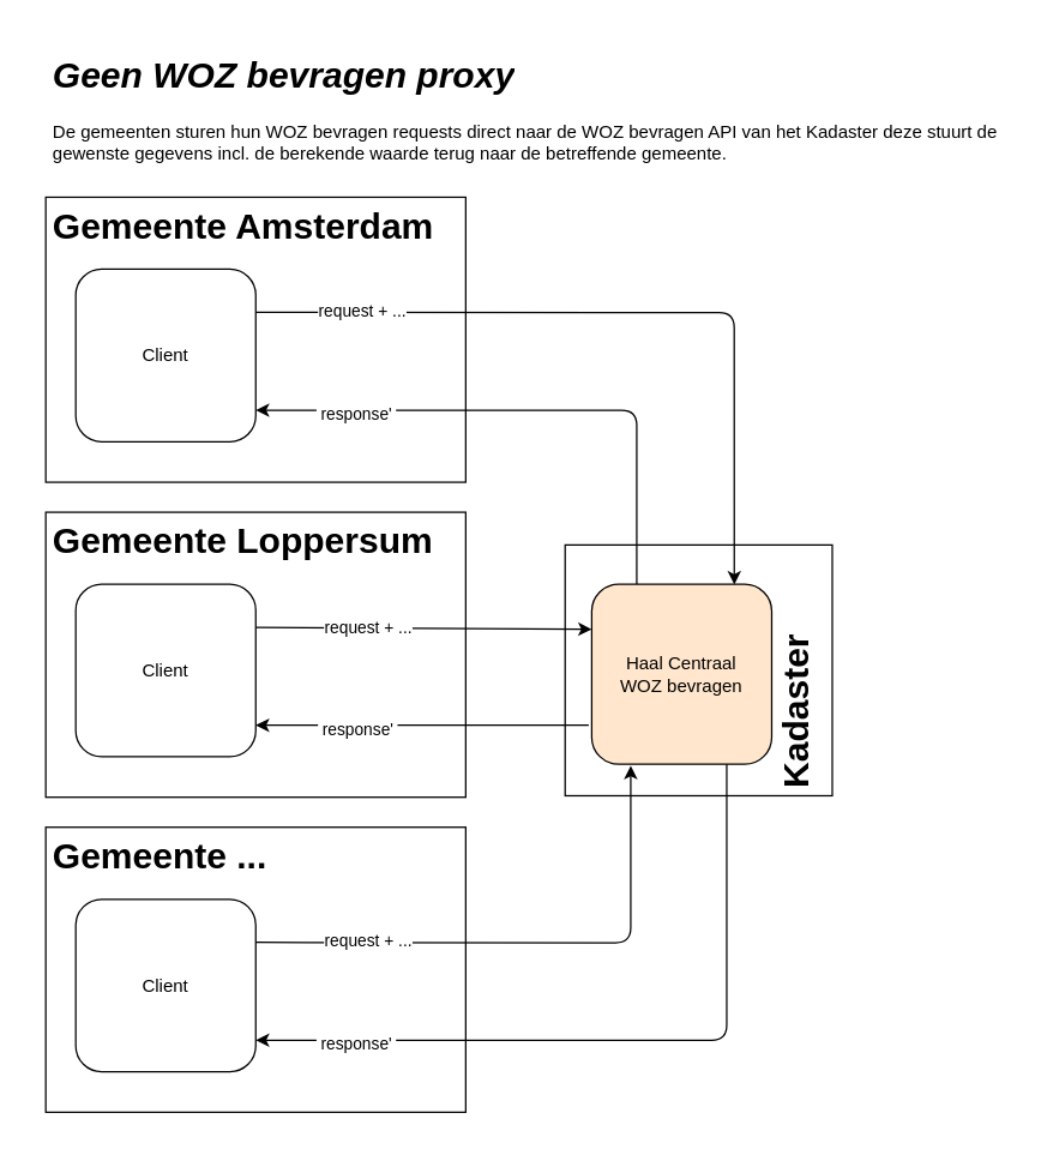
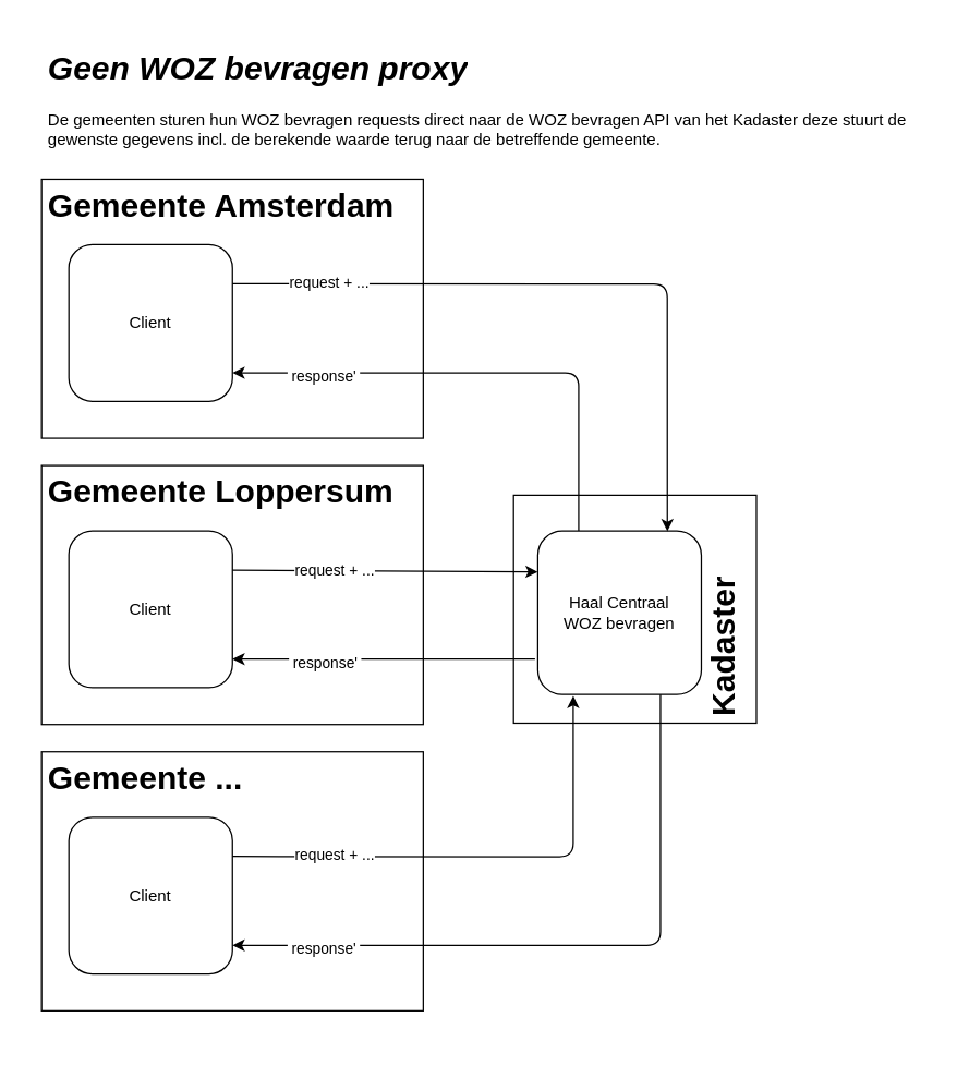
  <mxCell id="0" />
  <mxCell id="1" parent="0" />
  <mxCell id="2" value="" style="rounded=0;whiteSpace=wrap;html=1;strokeColor=none;" parent="1" vertex="1"><mxGeometry x="20" y="20" width="660" height="740" as="geometry" /></mxCell>
  <mxCell id="3" value="&lt;h1&gt;Gemeente ...&lt;br&gt;&lt;/h1&gt;" style="text;html=1;spacing=5;spacingTop=-20;whiteSpace=wrap;overflow=hidden;rounded=0;labelBorderColor=none;strokeColor=#000000;" parent="1" vertex="1"><mxGeometry x="30" y="551" width="280" height="190" as="geometry" /></mxCell>
  <mxCell id="4" value="&lt;h1&gt;Gemeente Amsterdam&lt;br&gt;&lt;/h1&gt;" style="text;html=1;spacing=5;spacingTop=-20;whiteSpace=wrap;overflow=hidden;rounded=0;labelBorderColor=none;strokeColor=#000000;" parent="1" vertex="1"><mxGeometry x="30" y="131" width="280" height="190" as="geometry" /></mxCell>
  <mxCell id="5" value="&lt;h1&gt;&lt;br&gt;&lt;/h1&gt;&lt;h1&gt;&lt;br&gt;&lt;/h1&gt;&lt;h1&gt;&lt;br&gt;&lt;/h1&gt;&lt;h1&gt;Kadaster&lt;/h1&gt;" style="text;html=1;fillColor=none;spacing=5;spacingTop=-20;whiteSpace=wrap;overflow=hidden;rounded=0;strokeColor=#000000;rotation=-90;" parent="1" vertex="1"><mxGeometry x="381.72" y="357.35" width="167.19" height="178.12" as="geometry" /></mxCell>
  <mxCell id="6" value="&lt;h1&gt;&lt;i&gt;Geen WOZ bevragen proxy&lt;br&gt;&lt;/i&gt;&lt;/h1&gt;" style="text;html=1;spacing=5;spacingTop=-20;whiteSpace=wrap;overflow=hidden;rounded=0;labelBorderColor=none;" parent="1" vertex="1"><mxGeometry x="30" y="30" width="630" height="120" as="geometry" /></mxCell>
  <mxCell id="7" value="&lt;h1&gt;Gemeente Loppersum&lt;br&gt;&lt;/h1&gt;" style="text;html=1;spacing=5;spacingTop=-20;whiteSpace=wrap;overflow=hidden;rounded=0;labelBorderColor=none;strokeColor=#000000;" parent="1" vertex="1"><mxGeometry x="30" y="341" width="280" height="190" as="geometry" /></mxCell>
- <mxCell id="8" value="Haal Centraal&lt;br&gt;WOZ bevragen" style="rounded=1;whiteSpace=wrap;html=1;fillColor=#ffe6cc;" parent="1" vertex="1"><mxGeometry x="394" y="389" width="120" height="120" as="geometry" /></mxCell>
+ <mxCell id="8" value="Haal Centraal&lt;br&gt;WOZ bevragen" style="rounded=1;whiteSpace=wrap;html=1;" parent="1" vertex="1"><mxGeometry x="394" y="389" width="120" height="120" as="geometry" /></mxCell>
  <mxCell id="9" value="Client" style="rounded=1;whiteSpace=wrap;html=1;" parent="1" vertex="1"><mxGeometry x="50" y="389" width="120" height="115" as="geometry" /></mxCell>
  <mxCell id="10" value="" style="endArrow=classic;html=1;exitX=1;exitY=0.25;exitDx=0;exitDy=0;entryX=0;entryY=0.25;entryDx=0;entryDy=0;" parent="1" source="9" target="8" edge="1"><mxGeometry width="50" height="50" relative="1" as="geometry"><mxPoint x="170" y="499" as="sourcePoint" /><mxPoint x="220" y="449" as="targetPoint" /></mxGeometry></mxCell>
  <mxCell id="11" value="" style="endArrow=classic;html=1;" parent="1" edge="1"><mxGeometry width="50" height="50" relative="1" as="geometry"><mxPoint x="392" y="483" as="sourcePoint" /><mxPoint x="170" y="483" as="targetPoint" /></mxGeometry></mxCell>
  <mxCell id="12" value="&amp;nbsp;response'&amp;nbsp;" style="edgeLabel;html=1;align=center;verticalAlign=middle;resizable=0;points=[];" parent="11" vertex="1" connectable="0"><mxGeometry x="0.298" y="2" relative="1" as="geometry"><mxPoint x="-11" as="offset" /></mxGeometry></mxCell>
  <mxCell id="13" value="&lt;div&gt;De gemeenten sturen hun WOZ bevragen requests direct naar de WOZ bevragen API van het Kadaster deze stuurt de gewenste gegevens incl. de berekende waarde terug naar de betreffende gemeente.&lt;br&gt;&lt;/div&gt;" style="text;html=1;spacing=5;spacingTop=-20;whiteSpace=wrap;overflow=hidden;rounded=0;labelBorderColor=none;" parent="1" vertex="1"><mxGeometry x="30" y="91" width="640" height="55" as="geometry" /></mxCell>
  <mxCell id="14" value="Client" style="rounded=1;whiteSpace=wrap;html=1;" parent="1" vertex="1"><mxGeometry x="50" y="179" width="120" height="115" as="geometry" /></mxCell>
  <mxCell id="15" value="" style="endArrow=classic;html=1;exitX=1;exitY=0.25;exitDx=0;exitDy=0;entryX=0.792;entryY=0.002;entryDx=0;entryDy=0;entryPerimeter=0;" parent="1" source="14" target="8" edge="1"><mxGeometry width="50" height="50" relative="1" as="geometry"><mxPoint x="170" y="289" as="sourcePoint" /><mxPoint x="320" y="209" as="targetPoint" /><Array as="points"><mxPoint x="489" y="208" /></Array></mxGeometry></mxCell>
  <mxCell id="16" value="request + ..." style="edgeLabel;html=1;align=center;verticalAlign=middle;resizable=0;points=[];" parent="15" vertex="1" connectable="0"><mxGeometry x="-0.231" y="1" relative="1" as="geometry"><mxPoint x="-122" as="offset" /></mxGeometry></mxCell>
  <mxCell id="17" value="" style="endArrow=classic;html=1;exitX=0.25;exitY=0;exitDx=0;exitDy=0;" parent="1" source="8" edge="1"><mxGeometry width="50" height="50" relative="1" as="geometry"><mxPoint x="320" y="273" as="sourcePoint" /><mxPoint x="170" y="273" as="targetPoint" /><Array as="points"><mxPoint x="424" y="273" /></Array></mxGeometry></mxCell>
  <mxCell id="18" value="&amp;nbsp;response'&amp;nbsp;" style="edgeLabel;html=1;align=center;verticalAlign=middle;resizable=0;points=[];" parent="17" vertex="1" connectable="0"><mxGeometry x="0.298" y="2" relative="1" as="geometry"><mxPoint x="-64" as="offset" /></mxGeometry></mxCell>
  <mxCell id="19" value="Client" style="rounded=1;whiteSpace=wrap;html=1;" parent="1" vertex="1"><mxGeometry x="50" y="599" width="120" height="115" as="geometry" /></mxCell>
  <mxCell id="20" value="" style="endArrow=classic;html=1;exitX=1;exitY=0.25;exitDx=0;exitDy=0;" parent="1" source="19" edge="1"><mxGeometry width="50" height="50" relative="1" as="geometry"><mxPoint x="170" y="709" as="sourcePoint" /><mxPoint x="420" y="510" as="targetPoint" /><Array as="points"><mxPoint x="420" y="628" /></Array></mxGeometry></mxCell>
  <mxCell id="21" value="" style="endArrow=classic;html=1;exitX=0.75;exitY=1;exitDx=0;exitDy=0;" parent="1" source="8" edge="1"><mxGeometry width="50" height="50" relative="1" as="geometry"><mxPoint x="320" y="693" as="sourcePoint" /><mxPoint x="170" y="693" as="targetPoint" /><Array as="points"><mxPoint x="484" y="693" /></Array></mxGeometry></mxCell>
  <mxCell id="22" value="&amp;nbsp;response'&amp;nbsp;" style="edgeLabel;html=1;align=center;verticalAlign=middle;resizable=0;points=[];" parent="21" vertex="1" connectable="0"><mxGeometry x="0.298" y="2" relative="1" as="geometry"><mxPoint x="-109" as="offset" /></mxGeometry></mxCell>
  <mxCell id="23" value="request + ..." style="edgeLabel;html=1;align=center;verticalAlign=middle;resizable=0;points=[];" vertex="1" connectable="0" parent="1"><mxGeometry x="244.004" y="417.001" as="geometry" /></mxCell>
  <mxCell id="24" value="request + ..." style="edgeLabel;html=1;align=center;verticalAlign=middle;resizable=0;points=[];" vertex="1" connectable="0" parent="1"><mxGeometry x="244.001" y="626" as="geometry" /></mxCell>
